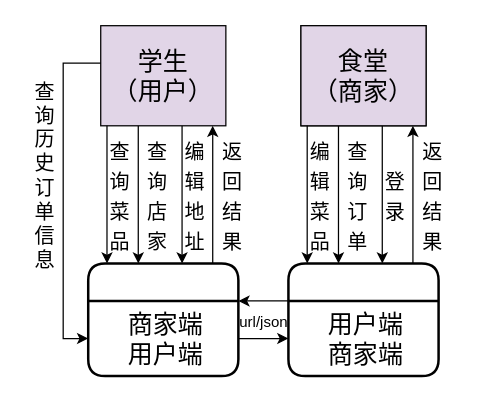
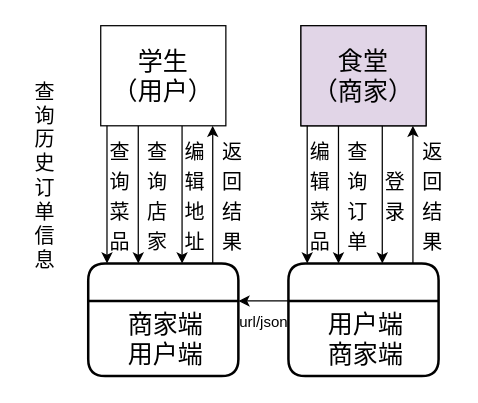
  <mxCell id="0" />
  <mxCell id="1" parent="0" />
  <mxCell id="2" style="edgeStyle=orthogonalEdgeStyle;rounded=0;orthogonalLoop=1;jettySize=auto;html=1;fontSize=20;" edge="1" parent="1"><mxGeometry relative="1" as="geometry"><mxPoint x="169.5" y="210" as="sourcePoint" /><mxPoint x="169.5" y="100" as="targetPoint" /></mxGeometry></mxCell>
  <mxCell id="3" value="" style="swimlane;childLayout=stackLayout;horizontal=1;startSize=30;horizontalStack=0;rounded=1;fontSize=14;fontStyle=0;strokeWidth=2;resizeParent=0;resizeLast=1;shadow=0;dashed=0;align=center;" vertex="1" parent="1"><mxGeometry x="70" y="210" width="120" height="90" as="geometry" /></mxCell>
  <mxCell id="4" value="商家端&#10;用户端" style="align=center;strokeColor=none;fillColor=none;spacingLeft=4;fontSize=20;verticalAlign=top;resizable=0;rotatable=0;part=1;" vertex="1" parent="3"><mxGeometry y="30" width="120" height="60" as="geometry" /></mxCell>
  <mxCell id="5" style="edgeStyle=orthogonalEdgeStyle;rounded=0;orthogonalLoop=1;jettySize=auto;html=1;fontSize=16;" edge="1" parent="1" source="6"><mxGeometry relative="1" as="geometry"><mxPoint x="190" y="240" as="targetPoint" /><Array as="points"><mxPoint x="190" y="240" /></Array></mxGeometry></mxCell>
  <mxCell id="6" value="" style="swimlane;childLayout=stackLayout;horizontal=1;startSize=30;horizontalStack=0;rounded=1;fontSize=14;fontStyle=0;strokeWidth=2;resizeParent=0;resizeLast=1;shadow=0;dashed=0;align=center;" vertex="1" parent="1"><mxGeometry x="230" y="210" width="120" height="90" as="geometry" /></mxCell>
  <mxCell id="7" value="用户端&#10;商家端" style="align=center;strokeColor=none;fillColor=none;spacingLeft=4;fontSize=20;verticalAlign=top;resizable=0;rotatable=0;part=1;" vertex="1" parent="6"><mxGeometry y="30" width="120" height="60" as="geometry" /></mxCell>
  <mxCell id="8" style="edgeStyle=orthogonalEdgeStyle;rounded=0;orthogonalLoop=1;jettySize=auto;html=1;fontSize=20;" edge="1" parent="1"><mxGeometry relative="1" as="geometry"><mxPoint x="145" y="100" as="sourcePoint" /><mxPoint x="145" y="210" as="targetPoint" /><Array as="points"><mxPoint x="145" y="130" /><mxPoint x="145" y="130" /></Array></mxGeometry></mxCell>
  <mxCell id="9" style="edgeStyle=orthogonalEdgeStyle;rounded=0;orthogonalLoop=1;jettySize=auto;html=1;fontSize=16;" edge="1" parent="1" source="10" target="3"><mxGeometry relative="1" as="geometry"><Array as="points"><mxPoint x="110" y="140" /><mxPoint x="110" y="140" /></Array></mxGeometry></mxCell>
- <mxCell id="10" value="学生&lt;br&gt;（用户）" style="whiteSpace=wrap;html=1;align=center;fontSize=20;fillColor=#e1d5e7;" vertex="1" parent="1"><mxGeometry x="80" y="20" width="100" height="80" as="geometry" /></mxCell>
+ <mxCell id="10" value="学生&lt;br&gt;（用户）" style="whiteSpace=wrap;html=1;align=center;fontSize=20;" vertex="1" parent="1"><mxGeometry x="80" y="20" width="100" height="80" as="geometry" /></mxCell>
  <mxCell id="11" value="&lt;span style=&quot;font-size: 16px&quot;&gt;编&lt;br&gt;辑&lt;br&gt;地&lt;br&gt;址&lt;/span&gt;" style="text;html=1;align=center;verticalAlign=middle;resizable=0;points=[];autosize=1;strokeColor=none;fillColor=none;fontSize=20;" vertex="1" parent="1"><mxGeometry x="140" y="100" width="30" height="110" as="geometry" /></mxCell>
  <mxCell id="12" value="&lt;span style=&quot;font-size: 16px&quot;&gt;返&lt;br&gt;回&lt;br&gt;结&lt;br&gt;果&lt;br&gt;&lt;/span&gt;" style="text;html=1;align=center;verticalAlign=middle;resizable=0;points=[];autosize=1;strokeColor=none;fillColor=none;fontSize=20;" vertex="1" parent="1"><mxGeometry x="170" y="100" width="30" height="110" as="geometry" /></mxCell>
  <mxCell id="13" style="edgeStyle=orthogonalEdgeStyle;rounded=0;orthogonalLoop=1;jettySize=auto;html=1;fontSize=20;" edge="1" parent="1"><mxGeometry relative="1" as="geometry"><mxPoint x="85" y="100" as="sourcePoint" /><mxPoint x="85" y="210" as="targetPoint" /><Array as="points"><mxPoint x="85" y="130" /><mxPoint x="85" y="130" /></Array></mxGeometry></mxCell>
  <mxCell id="14" value="&lt;font style=&quot;font-size: 16px&quot;&gt;查&lt;br&gt;询&lt;br&gt;菜&lt;br&gt;品&lt;br&gt;&lt;/font&gt;" style="text;html=1;align=center;verticalAlign=middle;resizable=0;points=[];autosize=1;strokeColor=none;fillColor=none;fontSize=20;" vertex="1" parent="1"><mxGeometry x="80" y="100" width="30" height="110" as="geometry" /></mxCell>
  <mxCell id="15" value="&lt;span style=&quot;font-size: 16px&quot;&gt;查&lt;br&gt;询&lt;br&gt;店&lt;br&gt;家&lt;br&gt;&lt;/span&gt;" style="text;html=1;align=center;verticalAlign=middle;resizable=0;points=[];autosize=1;strokeColor=none;fillColor=none;fontSize=20;" vertex="1" parent="1"><mxGeometry x="110" y="100" width="30" height="110" as="geometry" /></mxCell>
  <mxCell id="16" value="查&lt;br&gt;询&lt;br&gt;历&lt;br&gt;史&lt;br&gt;订&lt;br&gt;单&lt;br&gt;信&lt;br&gt;息" style="text;html=1;align=center;verticalAlign=middle;resizable=0;points=[];autosize=1;strokeColor=none;fillColor=none;fontSize=16;" vertex="1" parent="1"><mxGeometry x="20" y="65" width="30" height="150" as="geometry" /></mxCell>
- <mxCell id="17" style="edgeStyle=orthogonalEdgeStyle;rounded=0;orthogonalLoop=1;jettySize=auto;html=1;fontSize=16;" edge="1" parent="1" source="10" target="4"><mxGeometry relative="1" as="geometry"><mxPoint x="60" y="50" as="targetPoint" /><Array as="points"><mxPoint x="50" y="50" /><mxPoint x="50" y="270" /></Array></mxGeometry></mxCell>
- <mxCell id="18" style="edgeStyle=orthogonalEdgeStyle;rounded=0;orthogonalLoop=1;jettySize=auto;html=1;entryX=0;entryY=0.5;entryDx=0;entryDy=0;fontSize=16;" edge="1" parent="1" source="4" target="7"><mxGeometry relative="1" as="geometry" /></mxCell>
  <mxCell id="19" value="&lt;font style=&quot;font-size: 12px&quot;&gt;url/json&lt;/font&gt;" style="text;html=1;align=center;verticalAlign=middle;resizable=0;points=[];autosize=1;strokeColor=none;fillColor=none;fontSize=16;" vertex="1" parent="1"><mxGeometry x="185" y="245" width="50" height="20" as="geometry" /></mxCell>
  <mxCell id="20" value="食堂&lt;br&gt;（用户）" style="whiteSpace=wrap;html=1;align=center;fontSize=20;" vertex="1" parent="1"><mxGeometry x="240" y="20" width="100" height="80" as="geometry" /></mxCell>
  <mxCell id="21" style="edgeStyle=orthogonalEdgeStyle;rounded=0;orthogonalLoop=1;jettySize=auto;html=1;fontSize=20;" edge="1" parent="1"><mxGeometry relative="1" as="geometry"><mxPoint x="329.5" y="210" as="sourcePoint" /><mxPoint x="329.5" y="100" as="targetPoint" /></mxGeometry></mxCell>
  <mxCell id="22" style="edgeStyle=orthogonalEdgeStyle;rounded=0;orthogonalLoop=1;jettySize=auto;html=1;fontSize=20;" edge="1" parent="1"><mxGeometry relative="1" as="geometry"><mxPoint x="305" y="100" as="sourcePoint" /><mxPoint x="305" y="210" as="targetPoint" /><Array as="points"><mxPoint x="305" y="130" /><mxPoint x="305" y="130" /></Array></mxGeometry></mxCell>
  <mxCell id="23" style="edgeStyle=orthogonalEdgeStyle;rounded=0;orthogonalLoop=1;jettySize=auto;html=1;fontSize=16;" edge="1" parent="1" source="24"><mxGeometry relative="1" as="geometry"><Array as="points"><mxPoint x="270" y="140" /><mxPoint x="270" y="140" /></Array><mxPoint x="270" y="210" as="targetPoint" /></mxGeometry></mxCell>
  <mxCell id="24" value="食堂&lt;br&gt;（商家）" style="whiteSpace=wrap;html=1;align=center;fontSize=20;fillColor=#e1d5e7;" vertex="1" parent="1"><mxGeometry x="240" y="20" width="100" height="80" as="geometry" /></mxCell>
  <mxCell id="25" value="&lt;span style=&quot;font-size: 16px&quot;&gt;登&lt;br&gt;录&lt;/span&gt;" style="text;html=1;align=center;verticalAlign=middle;resizable=0;points=[];autosize=1;strokeColor=none;fillColor=none;fontSize=20;" vertex="1" parent="1"><mxGeometry x="300" y="125" width="30" height="60" as="geometry" /></mxCell>
  <mxCell id="26" value="&lt;span style=&quot;font-size: 16px&quot;&gt;返&lt;br&gt;回&lt;br&gt;结&lt;br&gt;果&lt;br&gt;&lt;/span&gt;" style="text;html=1;align=center;verticalAlign=middle;resizable=0;points=[];autosize=1;strokeColor=none;fillColor=none;fontSize=20;" vertex="1" parent="1"><mxGeometry x="330" y="100" width="30" height="110" as="geometry" /></mxCell>
  <mxCell id="27" style="edgeStyle=orthogonalEdgeStyle;rounded=0;orthogonalLoop=1;jettySize=auto;html=1;fontSize=20;" edge="1" parent="1"><mxGeometry relative="1" as="geometry"><mxPoint x="245" y="100" as="sourcePoint" /><mxPoint x="245" y="210" as="targetPoint" /><Array as="points"><mxPoint x="245" y="130" /><mxPoint x="245" y="130" /></Array></mxGeometry></mxCell>
  <mxCell id="28" value="&lt;font style=&quot;font-size: 16px&quot;&gt;编&lt;br&gt;辑&lt;br&gt;菜&lt;br&gt;品&lt;br&gt;&lt;/font&gt;" style="text;html=1;align=center;verticalAlign=middle;resizable=0;points=[];autosize=1;strokeColor=none;fillColor=none;fontSize=20;" vertex="1" parent="1"><mxGeometry x="240" y="100" width="30" height="110" as="geometry" /></mxCell>
  <mxCell id="29" value="&lt;span style=&quot;font-size: 16px&quot;&gt;查&lt;br&gt;询&lt;br&gt;订&lt;br&gt;单&lt;br&gt;&lt;/span&gt;" style="text;html=1;align=center;verticalAlign=middle;resizable=0;points=[];autosize=1;strokeColor=none;fillColor=none;fontSize=20;" vertex="1" parent="1"><mxGeometry x="270" y="100" width="30" height="110" as="geometry" /></mxCell>
